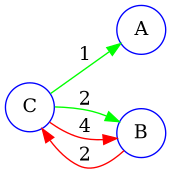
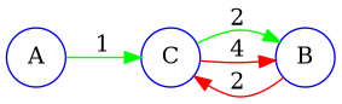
  digraph {
    rankdir=LR
    node [color=blue shape=circle]
    edge [color=green]
    A
    C
    B
-   C -> A [label=1]
+   A -> C [label=1]
    C -> B [label=2]
    C -> B [color=red label=4]
    B -> C [color=red label=2]
  }
